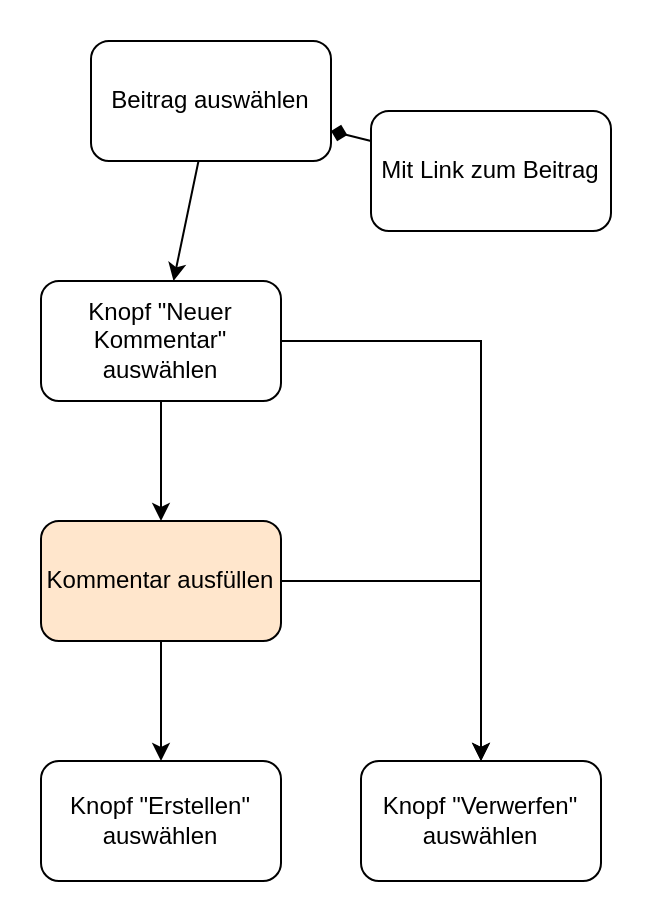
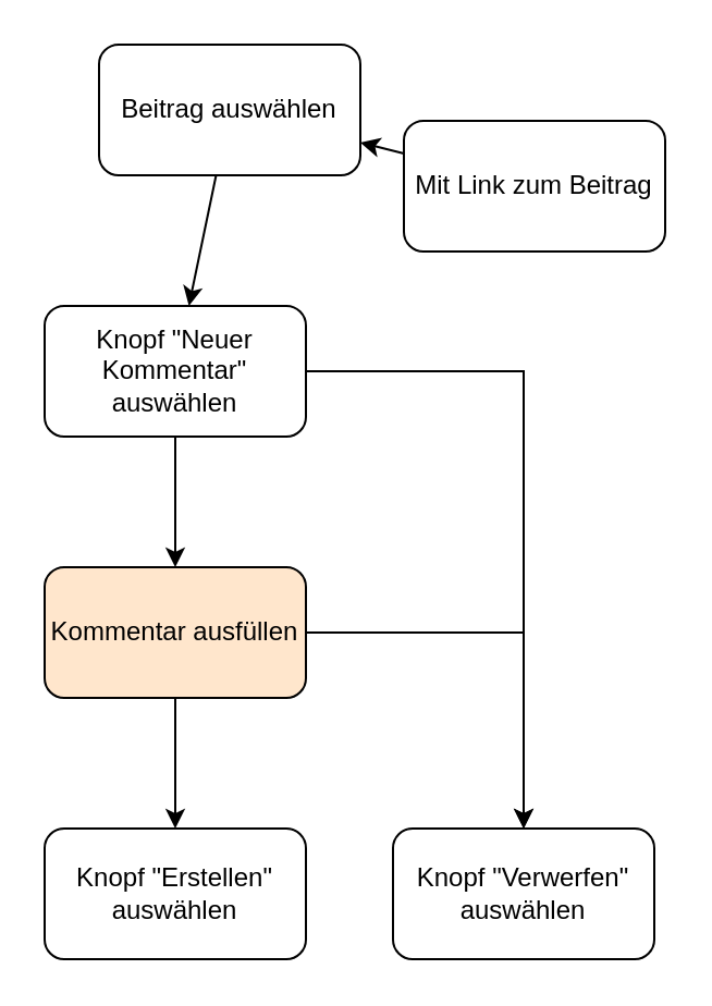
  <mxCell id="0" />
  <mxCell id="1" parent="0" />
  <mxCell id="2" value="Beitrag auswählen" style="rounded=1;whiteSpace=wrap;html=1;" vertex="1" parent="1"><mxGeometry x="45" y="20" width="120" height="60" as="geometry" /></mxCell>
  <mxCell id="3" value="Mit Link zum Beitrag" style="rounded=1;whiteSpace=wrap;html=1;" vertex="1" parent="1"><mxGeometry x="185" y="55" width="120" height="60" as="geometry" /></mxCell>
- <mxCell id="4" value="" style="endArrow=diamond;html=1;rounded=0;" edge="1" parent="1" source="3" target="2"><mxGeometry width="50" height="50" relative="1" as="geometry"><mxPoint x="180" y="60" as="sourcePoint" /><mxPoint x="140" y="120" as="targetPoint" /></mxGeometry></mxCell>
+ <mxCell id="4" value="" style="endArrow=classic;html=1;rounded=0;" edge="1" parent="1" source="3" target="2"><mxGeometry width="50" height="50" relative="1" as="geometry"><mxPoint x="180" y="60" as="sourcePoint" /><mxPoint x="140" y="120" as="targetPoint" /></mxGeometry></mxCell>
  <mxCell id="5" value="Knopf &quot;Neuer Kommentar&quot; auswählen" style="rounded=1;whiteSpace=wrap;html=1;" vertex="1" parent="1"><mxGeometry x="20" y="140" width="120" height="60" as="geometry" /></mxCell>
  <mxCell id="6" value="Kommentar ausfüllen" style="rounded=1;whiteSpace=wrap;html=1;fillColor=#ffe6cc;" vertex="1" parent="1"><mxGeometry x="20" y="260" width="120" height="60" as="geometry" /></mxCell>
  <mxCell id="7" value="" style="endArrow=classic;html=1;rounded=0;" edge="1" parent="1" source="2" target="5"><mxGeometry width="50" height="50" relative="1" as="geometry"><mxPoint x="190" y="60" as="sourcePoint" /><mxPoint x="150" y="60" as="targetPoint" /><Array as="points" /></mxGeometry></mxCell>
  <mxCell id="8" value="" style="endArrow=classic;html=1;rounded=0;" edge="1" parent="1" source="5" target="6"><mxGeometry width="50" height="50" relative="1" as="geometry"><mxPoint x="-30" y="80" as="sourcePoint" /><mxPoint x="-30" y="140" as="targetPoint" /><Array as="points" /></mxGeometry></mxCell>
  <mxCell id="9" value="Knopf &quot;Erstellen&quot; auswählen" style="rounded=1;whiteSpace=wrap;html=1;" vertex="1" parent="1"><mxGeometry x="20" y="380" width="120" height="60" as="geometry" /></mxCell>
  <mxCell id="10" value="Knopf &quot;Verwerfen&quot; auswählen" style="rounded=1;whiteSpace=wrap;html=1;" vertex="1" parent="1"><mxGeometry x="180" y="380" width="120" height="60" as="geometry" /></mxCell>
  <mxCell id="11" value="" style="endArrow=classic;html=1;rounded=0;" edge="1" parent="1" target="9"><mxGeometry width="50" height="50" relative="1" as="geometry"><mxPoint x="80" y="320" as="sourcePoint" /><mxPoint x="159.71" y="380" as="targetPoint" /></mxGeometry></mxCell>
  <mxCell id="12" value="" style="endArrow=classic;html=1;rounded=0;" edge="1" parent="1" target="10"><mxGeometry width="50" height="50" relative="1" as="geometry"><mxPoint x="140" y="290" as="sourcePoint" /><mxPoint x="230" y="360" as="targetPoint" /><Array as="points"><mxPoint x="240" y="290" /></Array></mxGeometry></mxCell>
  <mxCell id="13" value="" style="endArrow=classic;html=1;rounded=0;" edge="1" parent="1" target="10"><mxGeometry width="50" height="50" relative="1" as="geometry"><mxPoint x="140" y="170" as="sourcePoint" /><mxPoint x="350" y="310" as="targetPoint" /><Array as="points"><mxPoint x="240" y="170" /></Array></mxGeometry></mxCell>
